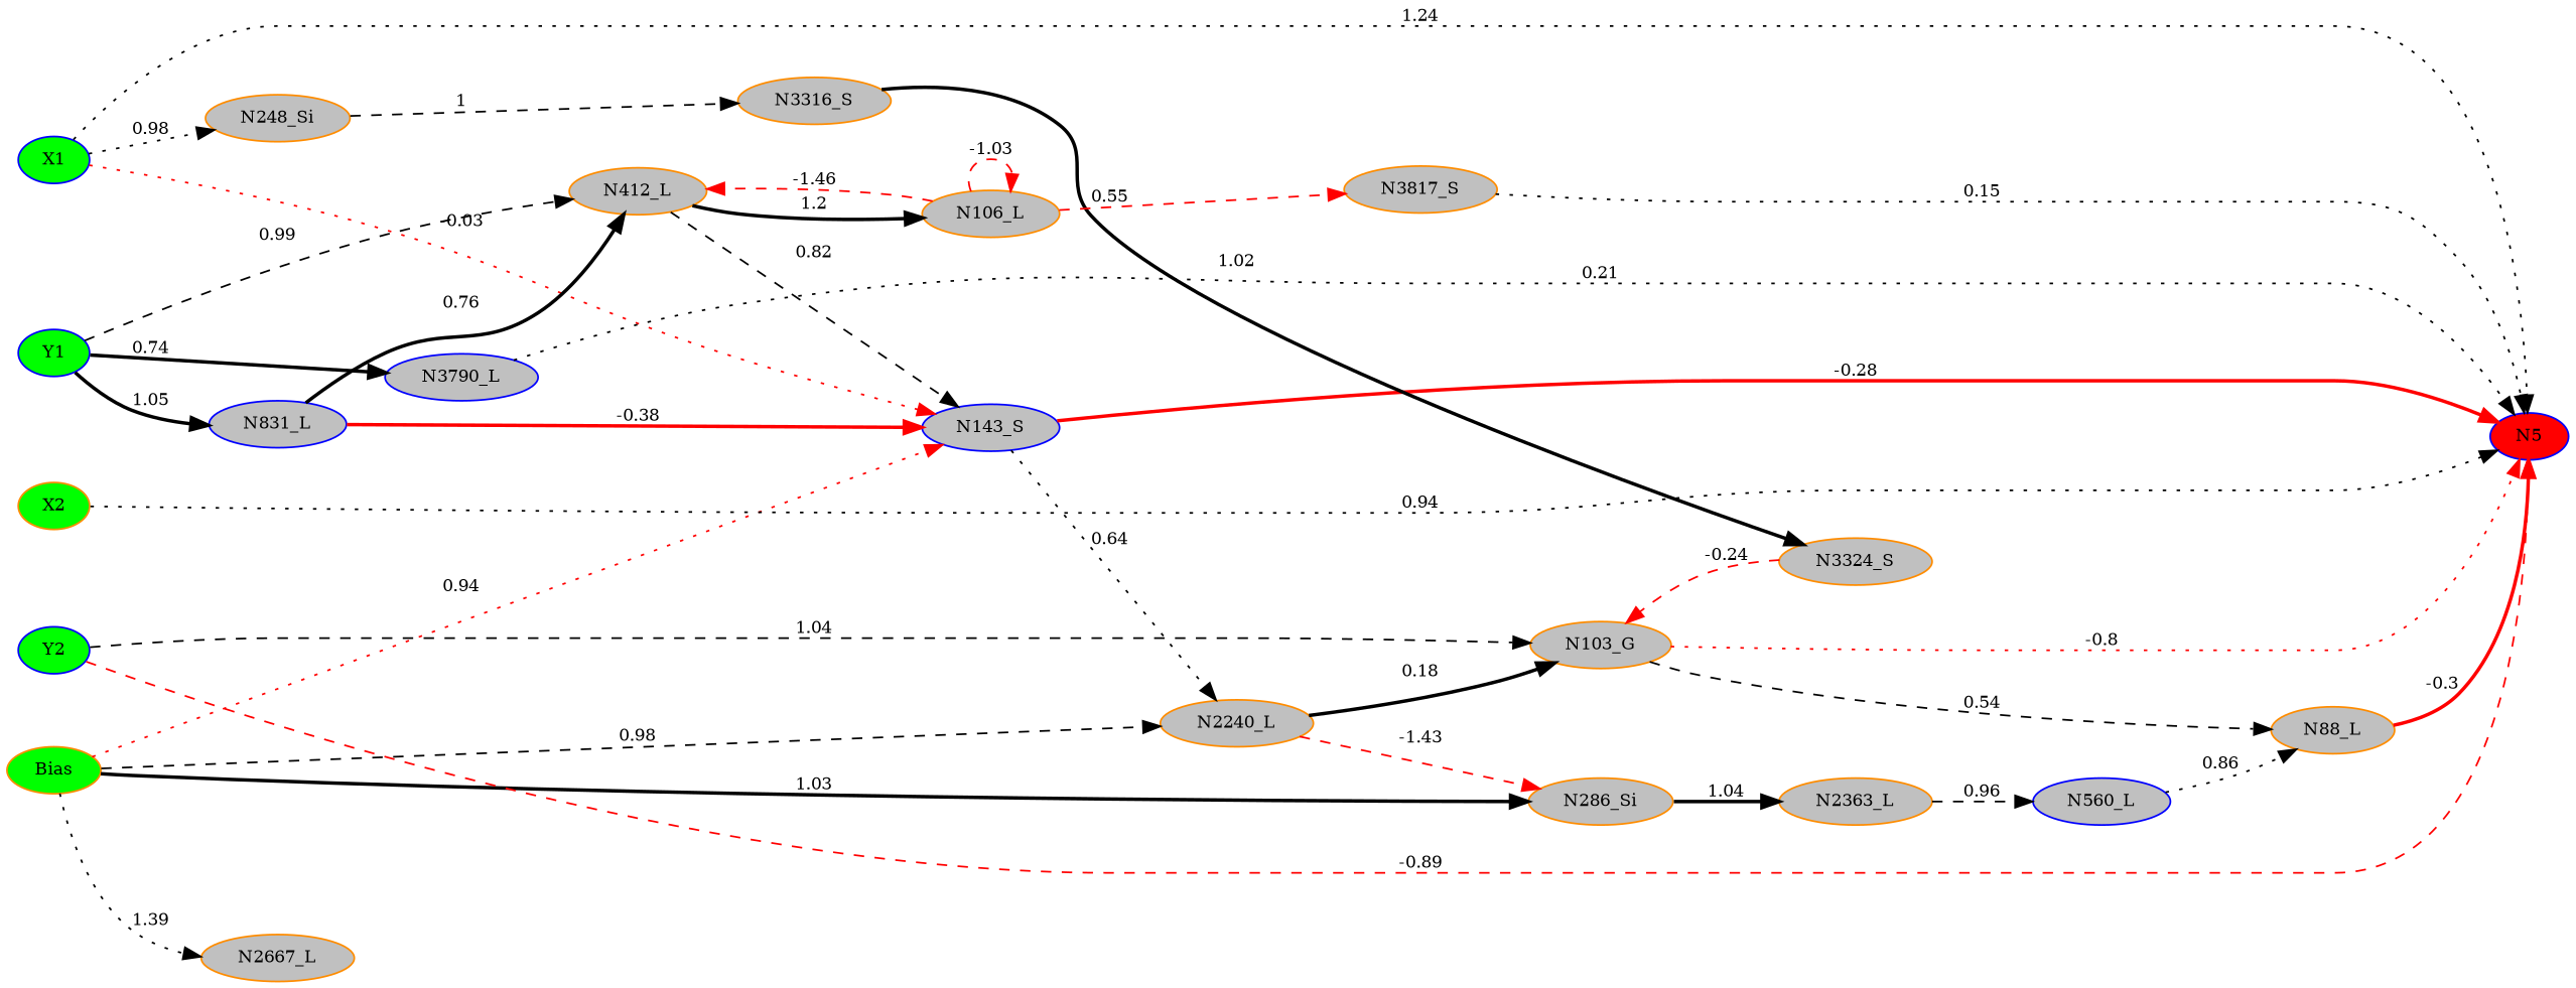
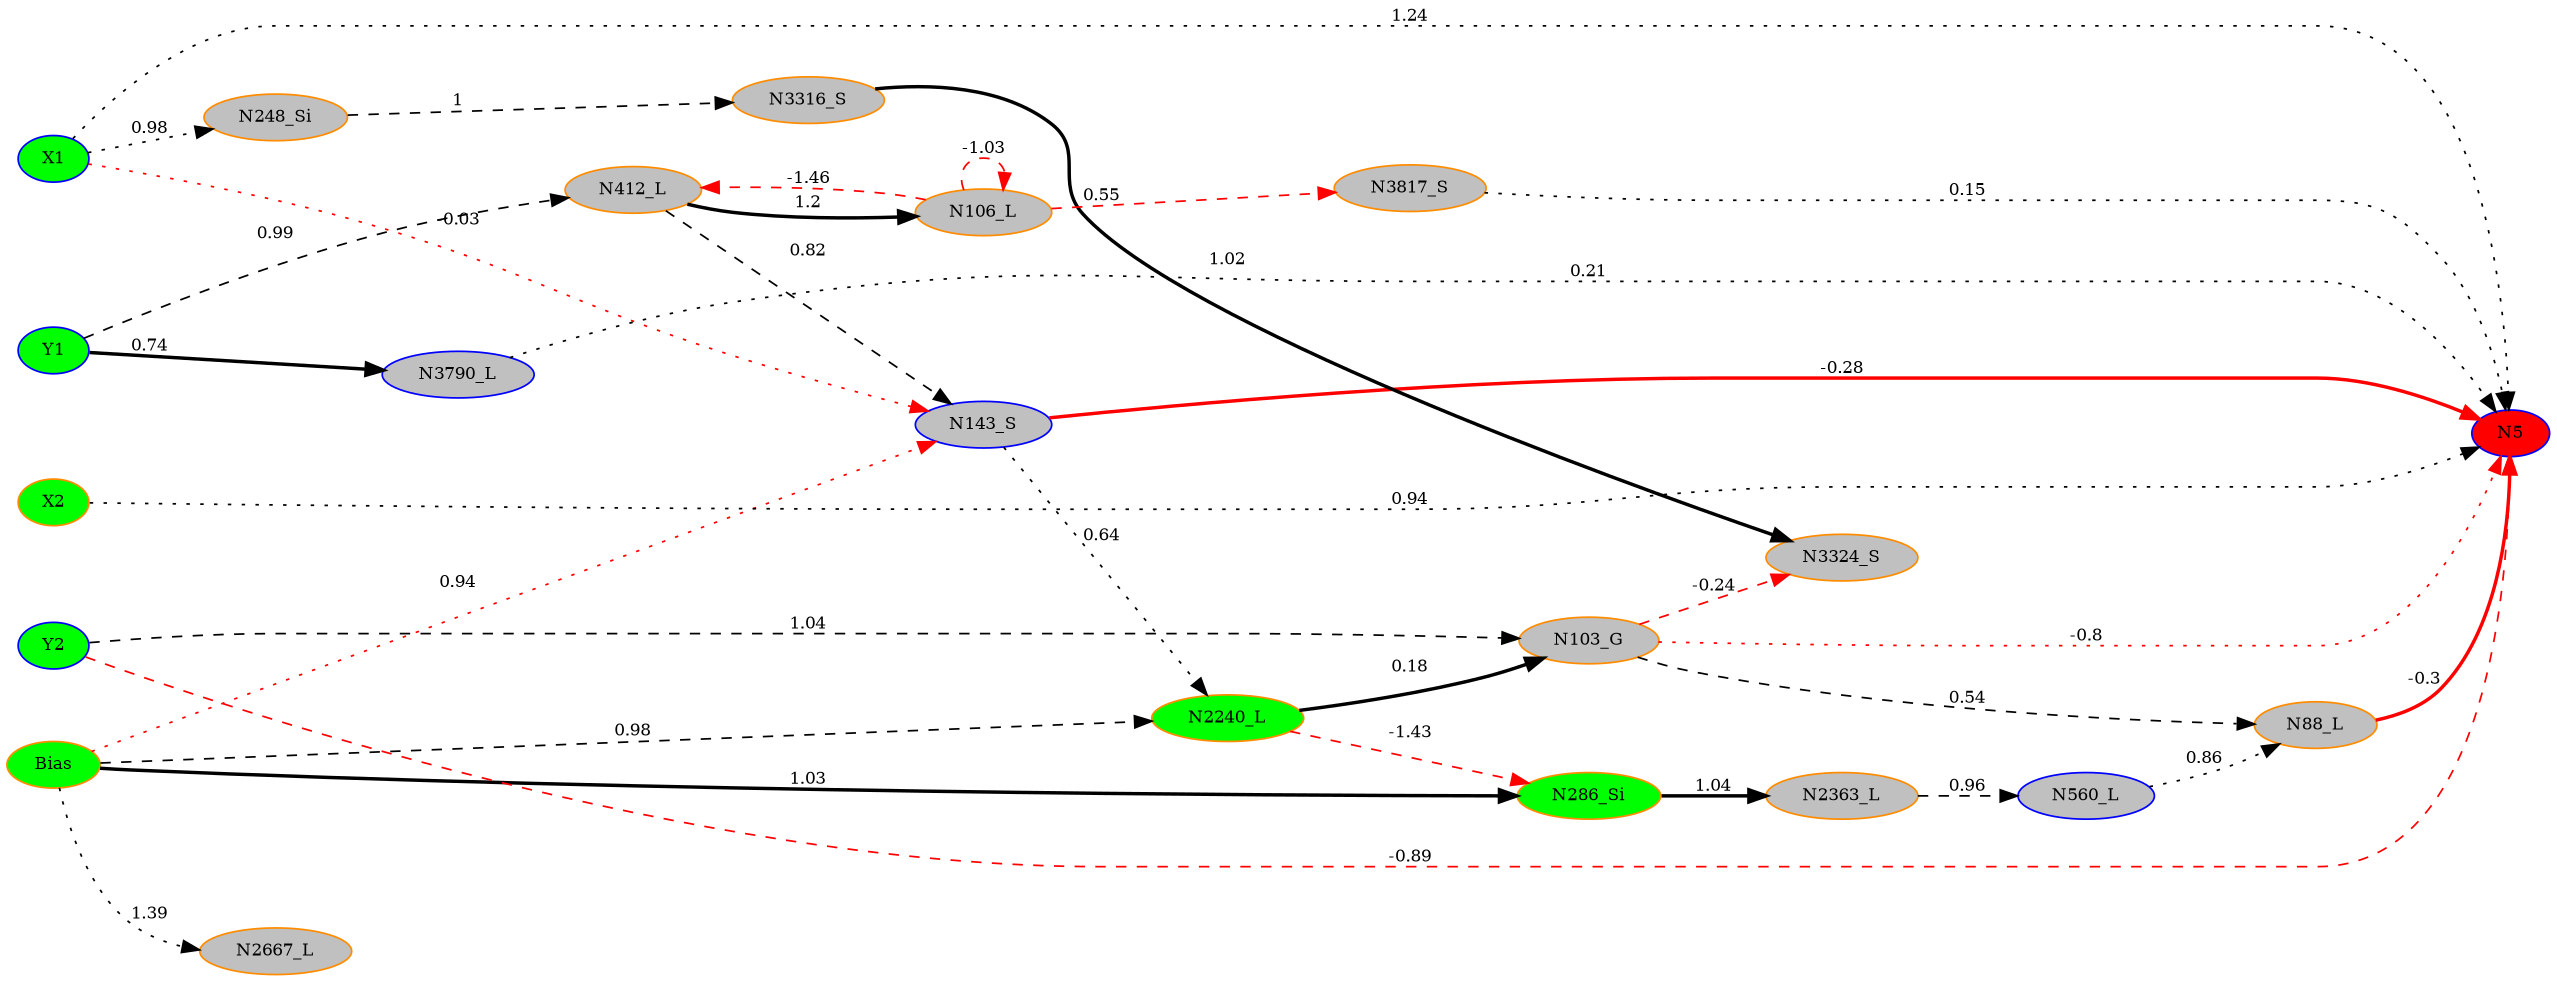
  digraph {
    rankdir=LR
    node [color=darkorange fillcolor=gray fontsize=10 shape=ellipse style=filled]
    edge [color=black fontsize=10 style=dashed]
    N5 [color=blue fillcolor=red height=0.1 width=0.1]
    n2 [fillcolor=green height=0.1 label=Bias width=0.1]
    n3 [color=blue fillcolor=green height=0.1 label=X1 width=0.1]
    n4 [color=blue fillcolor=green height=0.1 label=Y1 width=0.1]
    n5 [fillcolor=green height=0.1 label=X2 width=0.1]
    n6 [color=blue fillcolor=green height=0.1 label=Y2 width=0.1]
    n7 [color=blue height=0.1 label=N143_S width=0.1]
-   n8 [height=0.1 label=N286_Si width=0.1]
+   n8 [fillcolor=green height=0.1 label=N286_Si width=0.1]
    n9 [height=0.1 label=N2667_L width=0.1]
-   n10 [height=0.1 label=N2240_L width=0.1]
+   n10 [fillcolor=green height=0.1 label=N2240_L width=0.1]
    n11 [height=0.1 label=N248_Si width=0.1]
    n12 [height=0.1 label=N412_L width=0.1]
-   n13 [color=blue height=0.1 label=N831_L width=0.1]
    n14 [color=blue height=0.1 label=N3790_L width=0.1]
    n15 [height=0.1 label=N103_G width=0.1]
    n16 [height=0.1 label=N2363_L width=0.1]
    n17 [height=0.1 label=N3316_S width=0.1]
    n18 [height=0.1 label=N106_L width=0.1]
    n19 [height=0.1 label=N88_L width=0.1]
    n20 [height=0.1 label=N3817_S width=0.1]
    n21 [height=0.1 label=N3324_S width=0.1]
    n22 [color=blue height=0.1 label=N560_L width=0.1]
    subgraph sub_1 {
      rank=same
      N5
    }
    subgraph sub_2 {
      rank=same
      n2
      n3
      n4
      n5
      n6
    }
    n2 -> n7 [arrowType=inv color=red label=0.94 style=dotted]
    n2 -> n8 [label=1.03 style=bold]
    n2 -> n9 [label=1.39 style=dotted]
    n2 -> n10 [label=0.98]
    n3 -> N5 [label=1.24 style=dotted]
    n3 -> n4 [style=invis color="" fontsize=""]
    n3 -> n7 [arrowType=inv color=red label=-0.03 style=dotted]
    n3 -> n11 [label=0.98 style=dotted]
    n4 -> n5 [style=invis color="" fontsize=""]
    n4 -> n12 [label=0.99]
-   n4 -> n13 [label=1.05 style=bold]
    n4 -> n14 [label=0.74 style=bold]
    n5 -> N5 [label=0.94 style=dotted]
    n5 -> n6 [style=invis color="" fontsize=""]
    n6 -> N5 [arrowType=inv color=red label=-0.89]
    n6 -> n2 [style=invis color="" fontsize=""]
    n6 -> n15 [label=1.04]
    n7 -> N5 [arrowType=inv color=red label=-0.28 style=bold]
    n7 -> n10 [label=0.64 style=dotted]
    n8 -> n16 [label=1.04 style=bold]
    n10 -> n8 [arrowType=inv color=red label=-1.43]
    n10 -> n15 [label=0.18 style=bold]
    n11 -> n17 [label=1]
    n12 -> n7 [label=0.82]
    n12 -> n18 [label=1.2 style=bold]
-   n13 -> n7 [arrowType=inv color=red label=-0.38 style=bold]
-   n13 -> n12 [label=0.76 style=bold]
    n14 -> N5 [label=0.21 style=dotted]
    n15 -> N5 [arrowType=inv color=red label=-0.8 style=dotted]
    n15 -> n19 [label=0.54]
    n16 -> n22 [label=0.96]
    n17 -> n21 [label=1.02 style=bold]
    n18 -> n12 [arrowType=inv color=red label=-1.46]
    n18 -> n18 [arrowType=inv color=red label=-1.03]
    n18 -> n20 [color=red label=0.55]
    n19 -> N5 [arrowType=inv color=red label=-0.3 style=bold]
    n20 -> N5 [label=0.15 style=dotted]
-   n21 -> n15 [arrowType=inv color=red label=-0.24]
+   n15 -> n21 [arrowType=inv color=red label=-0.24]
    n22 -> n19 [label=0.86 style=dotted]
  }
